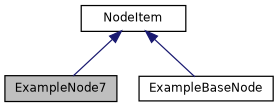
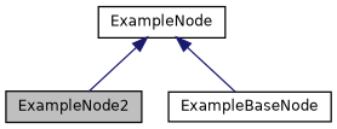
  digraph {
    node [color=black fillcolor=white fontname=Helvetica fontsize=10 shape=record style=filled]
    edge [color=midnightblue dir=back fontname=Helvetica fontsize=10 labelfontname=Helvetica labelfontsize=10 style=solid]
-   n1 [fillcolor=grey75 fontcolor=black height=0.2 label=ExampleNode7 width=0.4]
+   n1 [fillcolor=grey75 fontcolor=black height=0.2 label=ExampleNode2 width=0.4]
    n2 [height=0.2 label=ExampleBaseNode width=0.4]
-   n3 [height=0.2 label=NodeItem width=0.4]
+   n3 [height=0.2 label=ExampleNode width=0.4]
    n3 -> n1
    n3 -> n2
  }
